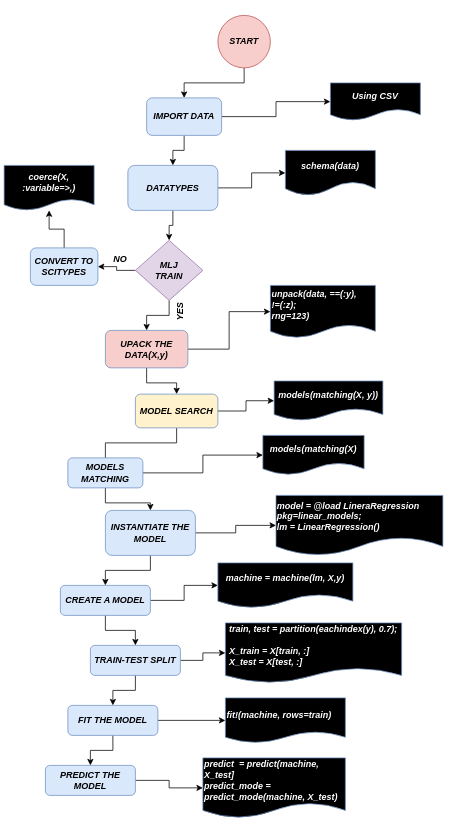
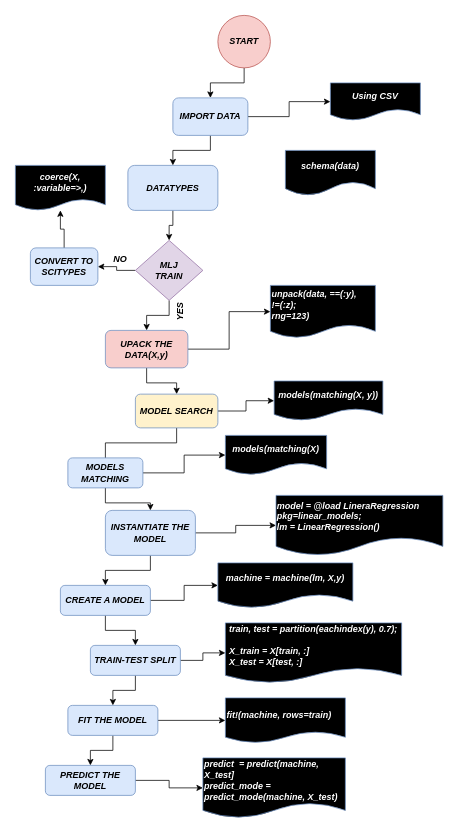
  <mxCell id="0" />
  <mxCell id="1" parent="0" />
  <mxCell id="2" value="" style="edgeStyle=orthogonalEdgeStyle;rounded=0;orthogonalLoop=1;jettySize=auto;html=1;" edge="1" parent="1" source="3" target="6"><mxGeometry relative="1" as="geometry" /></mxCell>
  <mxCell id="3" value="&lt;b&gt;&lt;i&gt;START&lt;/i&gt;&lt;/b&gt;" style="strokeWidth=1;html=1;shape=mxgraph.flowchart.start_2;whiteSpace=wrap;fillColor=#f8cecc;strokeColor=#b85450;" vertex="1" parent="1"><mxGeometry x="290" y="20" width="70" height="70" as="geometry" /></mxCell>
  <mxCell id="4" value="" style="edgeStyle=orthogonalEdgeStyle;rounded=0;orthogonalLoop=1;jettySize=auto;html=1;" edge="1" parent="1" source="6" target="9"><mxGeometry relative="1" as="geometry" /></mxCell>
  <mxCell id="5" value="" style="edgeStyle=orthogonalEdgeStyle;rounded=0;orthogonalLoop=1;jettySize=auto;html=1;" edge="1" parent="1" source="6" target="40"><mxGeometry relative="1" as="geometry" /></mxCell>
- <mxCell id="6" value="&lt;b&gt;&lt;i&gt;IMPORT DATA&lt;/i&gt;&lt;/b&gt;" style="rounded=1;whiteSpace=wrap;html=1;strokeWidth=1;fillColor=#dae8fc;strokeColor=#6c8ebf;" vertex="1" parent="1"><mxGeometry x="195" y="130" width="100" height="50" as="geometry" /></mxCell>
+ <mxCell id="6" value="&lt;b&gt;&lt;i&gt;IMPORT DATA&lt;/i&gt;&lt;/b&gt;" style="rounded=1;whiteSpace=wrap;html=1;strokeWidth=1;fillColor=#dae8fc;strokeColor=#6c8ebf;" vertex="1" parent="1"><mxGeometry x="230" y="130" width="100" height="50" as="geometry" /></mxCell>
  <mxCell id="7" value="" style="edgeStyle=orthogonalEdgeStyle;rounded=0;orthogonalLoop=1;jettySize=auto;html=1;" edge="1" parent="1" source="9" target="12"><mxGeometry relative="1" as="geometry" /></mxCell>
- <mxCell id="8" value="" style="edgeStyle=orthogonalEdgeStyle;rounded=0;orthogonalLoop=1;jettySize=auto;html=1;fontColor=#FFFFFF;" edge="1" parent="1" source="9" target="41"><mxGeometry relative="1" as="geometry" /></mxCell>
  <mxCell id="9" value="&lt;b&gt;&lt;i&gt;DATATYPES&lt;/i&gt;&lt;/b&gt;" style="rounded=1;whiteSpace=wrap;html=1;strokeWidth=1;fillColor=#dae8fc;strokeColor=#6c8ebf;" vertex="1" parent="1"><mxGeometry x="170" y="220" width="120" height="60" as="geometry" /></mxCell>
  <mxCell id="10" value="" style="edgeStyle=orthogonalEdgeStyle;rounded=0;orthogonalLoop=1;jettySize=auto;html=1;" edge="1" parent="1" source="12" target="15"><mxGeometry relative="1" as="geometry" /></mxCell>
  <mxCell id="11" value="" style="edgeStyle=orthogonalEdgeStyle;rounded=0;orthogonalLoop=1;jettySize=auto;html=1;" edge="1" parent="1" source="12" target="17"><mxGeometry relative="1" as="geometry" /></mxCell>
  <mxCell id="12" value="&lt;b&gt;&lt;i&gt;MLJ &lt;br&gt;TRAIN&lt;/i&gt;&lt;/b&gt;" style="strokeWidth=1;html=1;shape=mxgraph.flowchart.decision;whiteSpace=wrap;fillColor=#e1d5e7;strokeColor=#9673a6;" vertex="1" parent="1"><mxGeometry x="180" y="320" width="90" height="80" as="geometry" /></mxCell>
  <mxCell id="13" value="" style="edgeStyle=orthogonalEdgeStyle;rounded=0;orthogonalLoop=1;jettySize=auto;html=1;" edge="1" parent="1" source="15" target="22"><mxGeometry relative="1" as="geometry" /></mxCell>
  <mxCell id="14" value="" style="edgeStyle=orthogonalEdgeStyle;rounded=0;orthogonalLoop=1;jettySize=auto;html=1;fontColor=#FFFFFF;" edge="1" parent="1" source="15" target="43"><mxGeometry relative="1" as="geometry" /></mxCell>
  <mxCell id="15" value="&lt;b&gt;&lt;i&gt;UPACK THE DATA(X,y)&lt;/i&gt;&lt;/b&gt;" style="rounded=1;whiteSpace=wrap;html=1;strokeWidth=1;fillColor=#f8cecc;strokeColor=#6c8ebf;" vertex="1" parent="1"><mxGeometry x="140" y="440" width="110" height="50" as="geometry" /></mxCell>
  <mxCell id="16" value="" style="edgeStyle=orthogonalEdgeStyle;rounded=0;orthogonalLoop=1;jettySize=auto;html=1;fontColor=#FFFFFF;" edge="1" parent="1" source="17" target="42"><mxGeometry relative="1" as="geometry" /></mxCell>
  <mxCell id="17" value="&lt;b&gt;&lt;i&gt;CONVERT TO SCITYPES&lt;/i&gt;&lt;/b&gt;" style="rounded=1;whiteSpace=wrap;html=1;strokeWidth=1;fillColor=#dae8fc;strokeColor=#6c8ebf;" vertex="1" parent="1"><mxGeometry x="40" y="330" width="90" height="50" as="geometry" /></mxCell>
  <mxCell id="18" value="&lt;i&gt;&lt;b&gt;YES&lt;/b&gt;&lt;/i&gt;" style="text;html=1;strokeColor=none;fillColor=none;align=center;verticalAlign=middle;whiteSpace=wrap;rounded=0;rotation=-90;" vertex="1" parent="1"><mxGeometry x="210" y="400" width="60" height="30" as="geometry" /></mxCell>
  <mxCell id="19" value="&lt;i&gt;&lt;b&gt;NO&lt;/b&gt;&lt;/i&gt;" style="text;html=1;strokeColor=none;fillColor=none;align=center;verticalAlign=middle;whiteSpace=wrap;rounded=0;rotation=0;" vertex="1" parent="1"><mxGeometry x="130" y="330" width="60" height="30" as="geometry" /></mxCell>
  <mxCell id="20" value="" style="edgeStyle=orthogonalEdgeStyle;rounded=0;orthogonalLoop=1;jettySize=auto;html=1;endArrow=none;" edge="1" parent="1" source="22" target="25"><mxGeometry relative="1" as="geometry" /></mxCell>
  <mxCell id="21" value="" style="edgeStyle=orthogonalEdgeStyle;rounded=0;orthogonalLoop=1;jettySize=auto;html=1;fontColor=#FFFFFF;" edge="1" parent="1" source="22" target="44"><mxGeometry relative="1" as="geometry" /></mxCell>
  <mxCell id="22" value="&lt;b&gt;&lt;i&gt;MODEL SEARCH&lt;/i&gt;&lt;/b&gt;" style="rounded=1;whiteSpace=wrap;html=1;strokeWidth=1;fillColor=#fff2cc;strokeColor=#6c8ebf;" vertex="1" parent="1"><mxGeometry x="180" y="525" width="110" height="45" as="geometry" /></mxCell>
  <mxCell id="23" value="" style="edgeStyle=orthogonalEdgeStyle;rounded=0;orthogonalLoop=1;jettySize=auto;html=1;" edge="1" parent="1" source="25" target="28"><mxGeometry relative="1" as="geometry" /></mxCell>
  <mxCell id="24" value="" style="edgeStyle=orthogonalEdgeStyle;rounded=0;orthogonalLoop=1;jettySize=auto;html=1;fontColor=#FFFFFF;" edge="1" parent="1" source="25" target="45"><mxGeometry relative="1" as="geometry" /></mxCell>
  <mxCell id="25" value="&lt;b&gt;&lt;i&gt;MODELS MATCHING&lt;/i&gt;&lt;/b&gt;" style="rounded=1;whiteSpace=wrap;html=1;strokeWidth=1;fillColor=#dae8fc;strokeColor=#6c8ebf;" vertex="1" parent="1"><mxGeometry x="90" y="610" width="100" height="40" as="geometry" /></mxCell>
  <mxCell id="26" value="" style="edgeStyle=orthogonalEdgeStyle;rounded=0;orthogonalLoop=1;jettySize=auto;html=1;" edge="1" parent="1" source="28" target="31"><mxGeometry relative="1" as="geometry" /></mxCell>
  <mxCell id="27" value="" style="edgeStyle=orthogonalEdgeStyle;rounded=0;orthogonalLoop=1;jettySize=auto;html=1;fontColor=#FFFFFF;" edge="1" parent="1" source="28" target="46"><mxGeometry relative="1" as="geometry" /></mxCell>
  <mxCell id="28" value="&lt;b&gt;&lt;i&gt;INSTANTIATE THE MODEL&lt;/i&gt;&lt;/b&gt;" style="rounded=1;whiteSpace=wrap;html=1;strokeWidth=1;fillColor=#dae8fc;strokeColor=#6c8ebf;" vertex="1" parent="1"><mxGeometry x="140" y="680" width="120" height="60" as="geometry" /></mxCell>
  <mxCell id="29" value="" style="edgeStyle=orthogonalEdgeStyle;rounded=0;orthogonalLoop=1;jettySize=auto;html=1;" edge="1" parent="1" source="31" target="34"><mxGeometry relative="1" as="geometry" /></mxCell>
  <mxCell id="30" value="" style="edgeStyle=orthogonalEdgeStyle;rounded=0;orthogonalLoop=1;jettySize=auto;html=1;fontColor=#FFFFFF;" edge="1" parent="1" source="31" target="47"><mxGeometry relative="1" as="geometry" /></mxCell>
  <mxCell id="31" value="&lt;b&gt;&lt;i&gt;CREATE A MODEL&lt;/i&gt;&lt;/b&gt;" style="whiteSpace=wrap;html=1;rounded=1;strokeWidth=1;fillColor=#dae8fc;strokeColor=#6c8ebf;" vertex="1" parent="1"><mxGeometry x="80" y="780" width="120" height="40" as="geometry" /></mxCell>
  <mxCell id="32" value="" style="edgeStyle=orthogonalEdgeStyle;rounded=0;orthogonalLoop=1;jettySize=auto;html=1;" edge="1" parent="1" source="34" target="37"><mxGeometry relative="1" as="geometry" /></mxCell>
  <mxCell id="33" value="" style="edgeStyle=orthogonalEdgeStyle;rounded=0;orthogonalLoop=1;jettySize=auto;html=1;fontColor=#FFFFFF;" edge="1" parent="1" source="34" target="48"><mxGeometry relative="1" as="geometry" /></mxCell>
  <mxCell id="34" value="&lt;b&gt;&lt;i&gt;TRAIN-TEST SPLIT&lt;/i&gt;&lt;/b&gt;" style="rounded=1;whiteSpace=wrap;html=1;strokeWidth=1;fillColor=#dae8fc;strokeColor=#6c8ebf;" vertex="1" parent="1"><mxGeometry x="120" y="860" width="120" height="40" as="geometry" /></mxCell>
  <mxCell id="35" value="" style="edgeStyle=orthogonalEdgeStyle;rounded=0;orthogonalLoop=1;jettySize=auto;html=1;" edge="1" parent="1" source="37" target="39"><mxGeometry relative="1" as="geometry" /></mxCell>
  <mxCell id="36" value="" style="edgeStyle=orthogonalEdgeStyle;rounded=0;orthogonalLoop=1;jettySize=auto;html=1;fontColor=#FFFFFF;" edge="1" parent="1" source="37" target="49"><mxGeometry relative="1" as="geometry" /></mxCell>
  <mxCell id="37" value="&lt;b&gt;&lt;i&gt;FIT THE MODEL&lt;/i&gt;&lt;/b&gt;" style="rounded=1;whiteSpace=wrap;html=1;strokeWidth=1;fillColor=#dae8fc;strokeColor=#6c8ebf;" vertex="1" parent="1"><mxGeometry x="90" y="940" width="120" height="40" as="geometry" /></mxCell>
  <mxCell id="38" value="" style="edgeStyle=orthogonalEdgeStyle;rounded=0;orthogonalLoop=1;jettySize=auto;html=1;fontColor=#FFFFFF;" edge="1" parent="1" source="39" target="50"><mxGeometry relative="1" as="geometry" /></mxCell>
  <mxCell id="39" value="&lt;b&gt;&lt;i&gt;PREDICT THE MODEL&lt;/i&gt;&lt;/b&gt;" style="rounded=1;whiteSpace=wrap;html=1;strokeWidth=1;fillColor=#dae8fc;strokeColor=#6c8ebf;" vertex="1" parent="1"><mxGeometry x="60" y="1020" width="120" height="40" as="geometry" /></mxCell>
  <mxCell id="40" value="&lt;b&gt;&lt;i&gt;&lt;font color=&quot;#ffffff&quot;&gt;Using CSV&lt;/font&gt;&lt;/i&gt;&lt;/b&gt;" style="shape=document;whiteSpace=wrap;html=1;boundedLbl=1;fillColor=#000000;strokeColor=#6c8ebf;rounded=1;strokeWidth=1;" vertex="1" parent="1"><mxGeometry x="440" y="110" width="120" height="50" as="geometry" /></mxCell>
  <mxCell id="41" value="&lt;b&gt;&lt;i&gt;&lt;font color=&quot;#ffffff&quot;&gt;schema(data)&lt;/font&gt;&lt;/i&gt;&lt;/b&gt;" style="shape=document;whiteSpace=wrap;html=1;boundedLbl=1;fillColor=#000000;strokeColor=#6c8ebf;rounded=1;strokeWidth=1;" vertex="1" parent="1"><mxGeometry x="380" y="200" width="120" height="60" as="geometry" /></mxCell>
- <mxCell id="42" value="&lt;i&gt;&lt;b&gt;&lt;font color=&quot;#ffffff&quot;&gt;coerce(X, :variable=&amp;gt;,)&lt;/font&gt;&lt;/b&gt;&lt;/i&gt;" style="shape=document;whiteSpace=wrap;html=1;boundedLbl=1;fillColor=#000000;strokeColor=#6c8ebf;rounded=1;strokeWidth=1;size=0.25;" vertex="1" parent="1"><mxGeometry x="5" y="220" width="120" height="60" as="geometry" /></mxCell>
+ <mxCell id="42" value="&lt;i&gt;&lt;b&gt;&lt;font color=&quot;#ffffff&quot;&gt;coerce(X, :variable=&amp;gt;,)&lt;/font&gt;&lt;/b&gt;&lt;/i&gt;" style="shape=document;whiteSpace=wrap;html=1;boundedLbl=1;fillColor=#000000;strokeColor=#6c8ebf;rounded=1;strokeWidth=1;size=0.25;" vertex="1" parent="1"><mxGeometry x="20" y="220" width="120" height="60" as="geometry" /></mxCell>
  <mxCell id="43" value="&lt;i&gt;&lt;b&gt;&lt;font color=&quot;#ffffff&quot;&gt;unpack(data, ==(:y),&lt;br&gt;!=(:z);&lt;br&gt;rng=123)&lt;/font&gt;&lt;/b&gt;&lt;/i&gt;" style="shape=document;whiteSpace=wrap;html=1;boundedLbl=1;fillColor=#000000;strokeColor=#6c8ebf;rounded=1;strokeWidth=1;size=0.25;align=left;" vertex="1" parent="1"><mxGeometry x="360" y="380" width="140" height="70" as="geometry" /></mxCell>
  <mxCell id="44" value="&lt;b&gt;&lt;i&gt;&lt;font color=&quot;#ffffff&quot;&gt;models(matching(X, y))&lt;/font&gt;&lt;/i&gt;&lt;/b&gt;" style="shape=document;whiteSpace=wrap;html=1;boundedLbl=1;fillColor=#000000;strokeColor=#6c8ebf;rounded=1;strokeWidth=1;" vertex="1" parent="1"><mxGeometry x="365" y="507.5" width="145" height="52.5" as="geometry" /></mxCell>
- <mxCell id="45" value="&lt;b&gt;&lt;i&gt;&lt;font color=&quot;#ffffff&quot;&gt;models(matching(X)&lt;/font&gt;&lt;/i&gt;&lt;/b&gt;" style="shape=document;whiteSpace=wrap;html=1;boundedLbl=1;fillColor=#000000;strokeColor=#6c8ebf;rounded=1;strokeWidth=1;" vertex="1" parent="1"><mxGeometry x="350" y="580" width="135" height="52.5" as="geometry" /></mxCell>
+ <mxCell id="45" value="&lt;b&gt;&lt;i&gt;&lt;font color=&quot;#ffffff&quot;&gt;models(matching(X)&lt;/font&gt;&lt;/i&gt;&lt;/b&gt;" style="shape=document;whiteSpace=wrap;html=1;boundedLbl=1;fillColor=#000000;strokeColor=#6c8ebf;rounded=1;strokeWidth=1;" vertex="1" parent="1"><mxGeometry x="300" y="580" width="135" height="52.5" as="geometry" /></mxCell>
  <mxCell id="46" value="&lt;div style=&quot;text-align: left&quot;&gt;&lt;b style=&quot;color: rgb(255 , 255 , 255)&quot;&gt;&lt;i&gt;model = @load LineraRegression pkg=linear_models;&lt;/i&gt;&lt;/b&gt;&lt;/div&gt;&lt;font color=&quot;#ffffff&quot;&gt;&lt;div style=&quot;text-align: left&quot;&gt;&lt;b&gt;&lt;i&gt;lm = LinearRegression()&lt;/i&gt;&lt;/b&gt;&lt;/div&gt;&lt;/font&gt;" style="shape=document;whiteSpace=wrap;html=1;boundedLbl=1;fillColor=#000000;strokeColor=#6c8ebf;rounded=1;strokeWidth=1;" vertex="1" parent="1"><mxGeometry x="367.5" y="660" width="222.5" height="80" as="geometry" /></mxCell>
  <mxCell id="47" value="&lt;div style=&quot;text-align: left&quot;&gt;&lt;font color=&quot;#ffffff&quot;&gt;&lt;b&gt;&lt;i&gt;machine = machine(lm, X,y)&lt;/i&gt;&lt;/b&gt;&lt;/font&gt;&lt;/div&gt;" style="shape=document;whiteSpace=wrap;html=1;boundedLbl=1;fillColor=#000000;strokeColor=#6c8ebf;rounded=1;strokeWidth=1;" vertex="1" parent="1"><mxGeometry x="290" y="750" width="180" height="60" as="geometry" /></mxCell>
  <mxCell id="48" value="&lt;div style=&quot;text-align: left&quot;&gt;&lt;font color=&quot;#ffffff&quot;&gt;&lt;b&gt;&lt;i&gt;train, test = partition(eachindex(y), 0.7);&lt;/i&gt;&lt;/b&gt;&lt;/font&gt;&lt;/div&gt;&lt;div style=&quot;text-align: left&quot;&gt;&lt;font color=&quot;#ffffff&quot;&gt;&lt;b&gt;&lt;i&gt;&lt;br&gt;&lt;/i&gt;&lt;/b&gt;&lt;/font&gt;&lt;/div&gt;&lt;div style=&quot;text-align: left&quot;&gt;&lt;font color=&quot;#ffffff&quot;&gt;&lt;b&gt;&lt;i&gt;X_train = X[train, :]&lt;/i&gt;&lt;/b&gt;&lt;/font&gt;&lt;/div&gt;&lt;div style=&quot;text-align: left&quot;&gt;&lt;font color=&quot;#ffffff&quot;&gt;&lt;b&gt;&lt;i&gt;X_test = X[test, :]&lt;/i&gt;&lt;/b&gt;&lt;/font&gt;&lt;/div&gt;" style="shape=document;whiteSpace=wrap;html=1;boundedLbl=1;fillColor=#000000;strokeColor=#6c8ebf;rounded=1;strokeWidth=1;size=0.25;" vertex="1" parent="1"><mxGeometry x="300" y="830" width="235" height="80" as="geometry" /></mxCell>
  <mxCell id="49" value="&lt;div&gt;&lt;font color=&quot;#ffffff&quot;&gt;&lt;b&gt;&lt;i&gt;fit!(machine, rows=train)&lt;/i&gt;&lt;/b&gt;&lt;/font&gt;&lt;/div&gt;" style="shape=document;whiteSpace=wrap;html=1;boundedLbl=1;fillColor=#000000;strokeColor=#6c8ebf;rounded=1;strokeWidth=1;size=0.25;align=left;" vertex="1" parent="1"><mxGeometry x="300" y="930" width="160" height="60" as="geometry" /></mxCell>
  <mxCell id="50" value="&lt;font color=&quot;#ffffff&quot;&gt;&lt;b&gt;&lt;i&gt;predict&amp;nbsp; = predict(machine, X_test]&lt;br&gt;predict_mode = predict_mode(machine, X_test)&lt;br&gt;&lt;/i&gt;&lt;/b&gt;&lt;/font&gt;" style="shape=document;whiteSpace=wrap;html=1;boundedLbl=1;fillColor=#000000;strokeColor=#6c8ebf;rounded=1;strokeWidth=1;size=0.25;align=left;" vertex="1" parent="1"><mxGeometry x="270" y="1010" width="190" height="80" as="geometry" /></mxCell>
